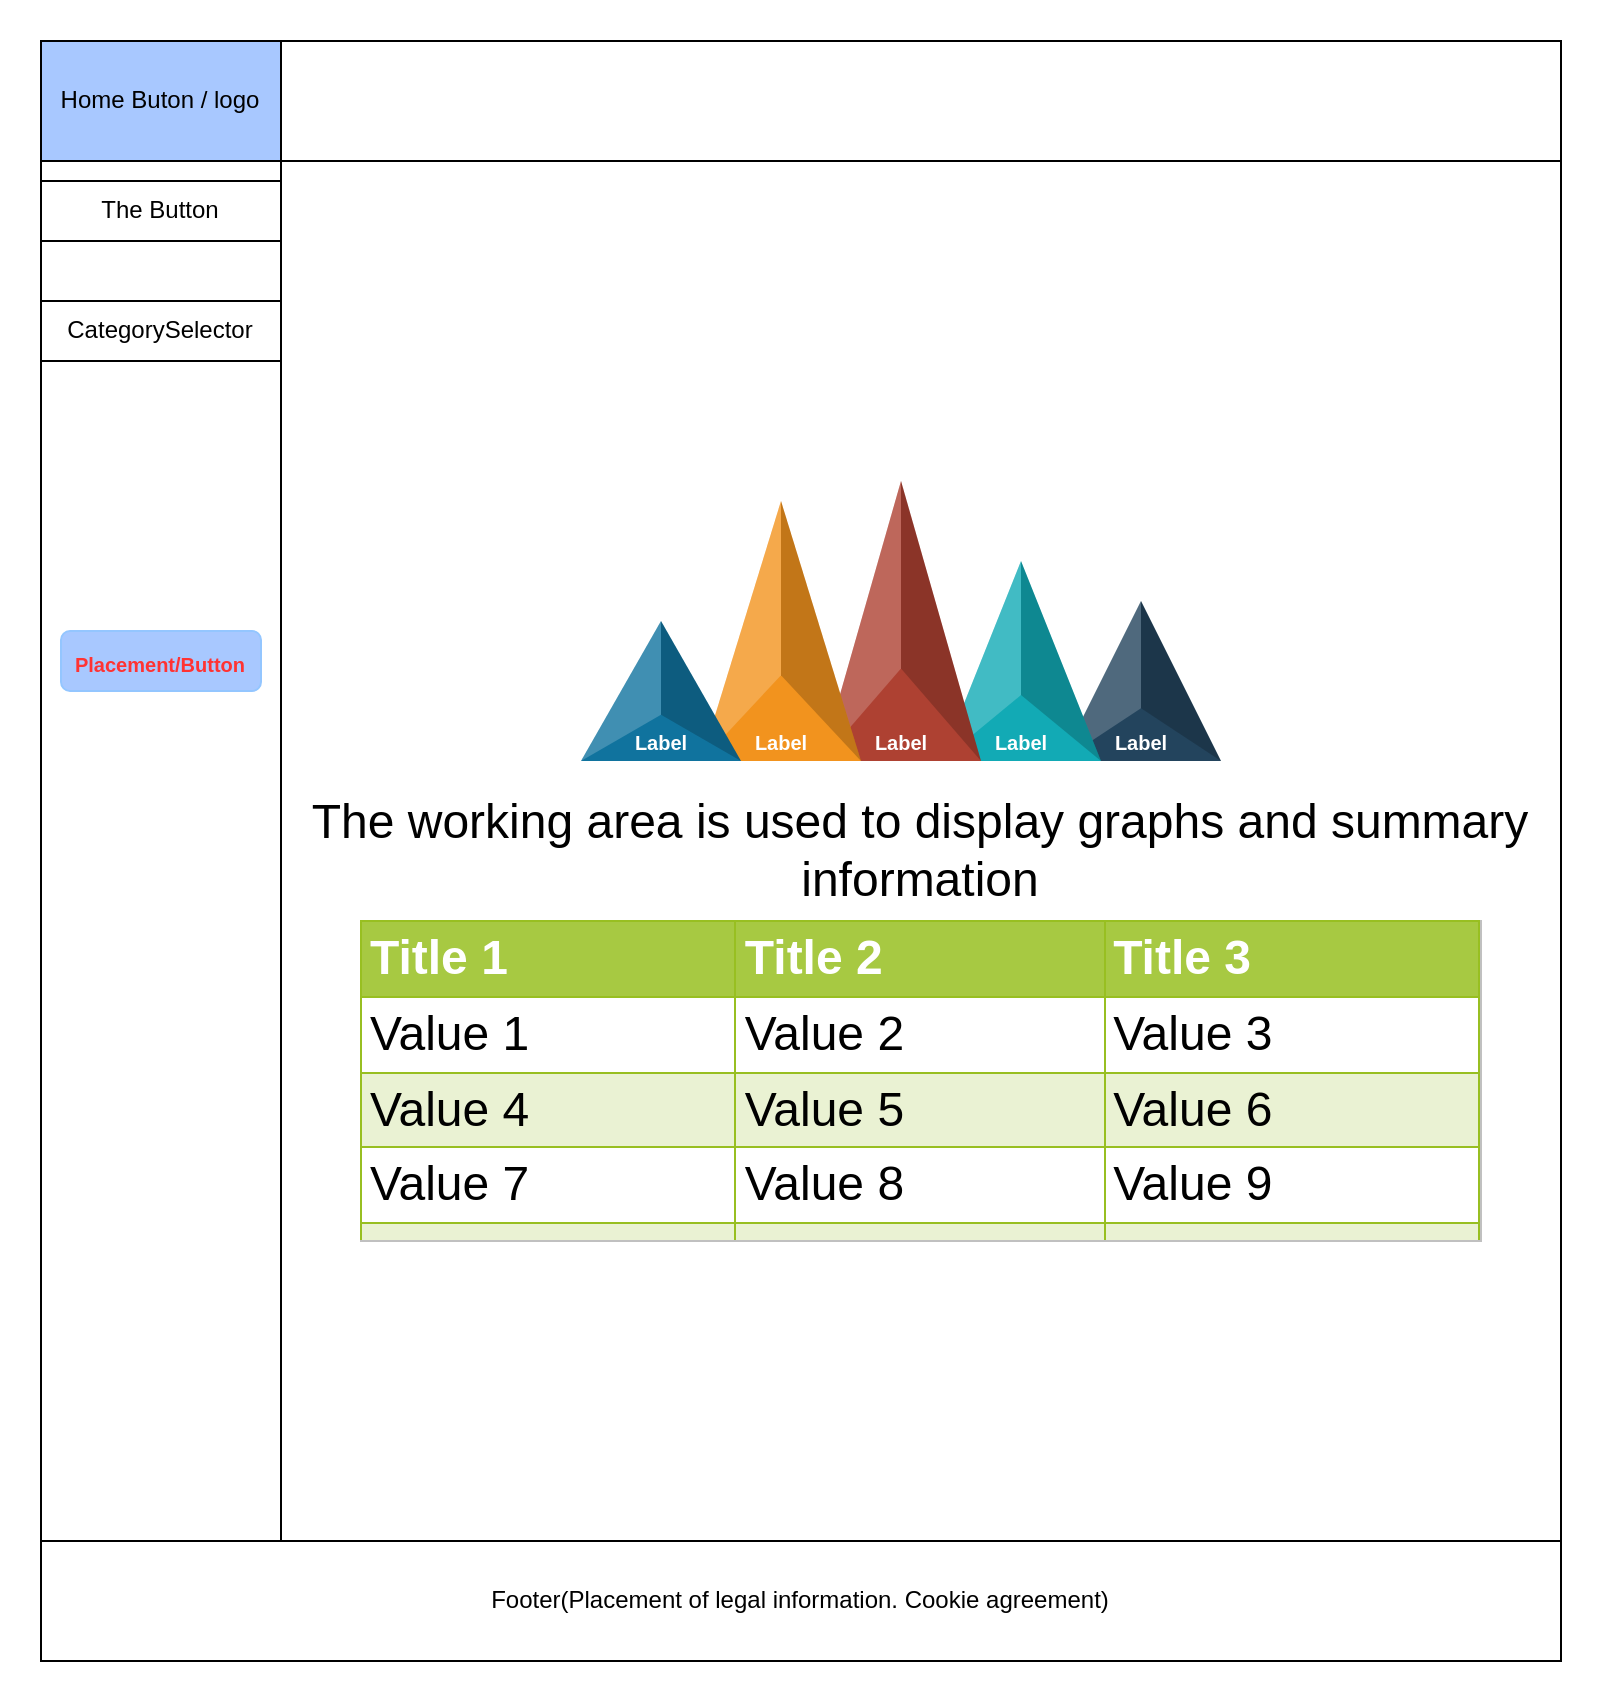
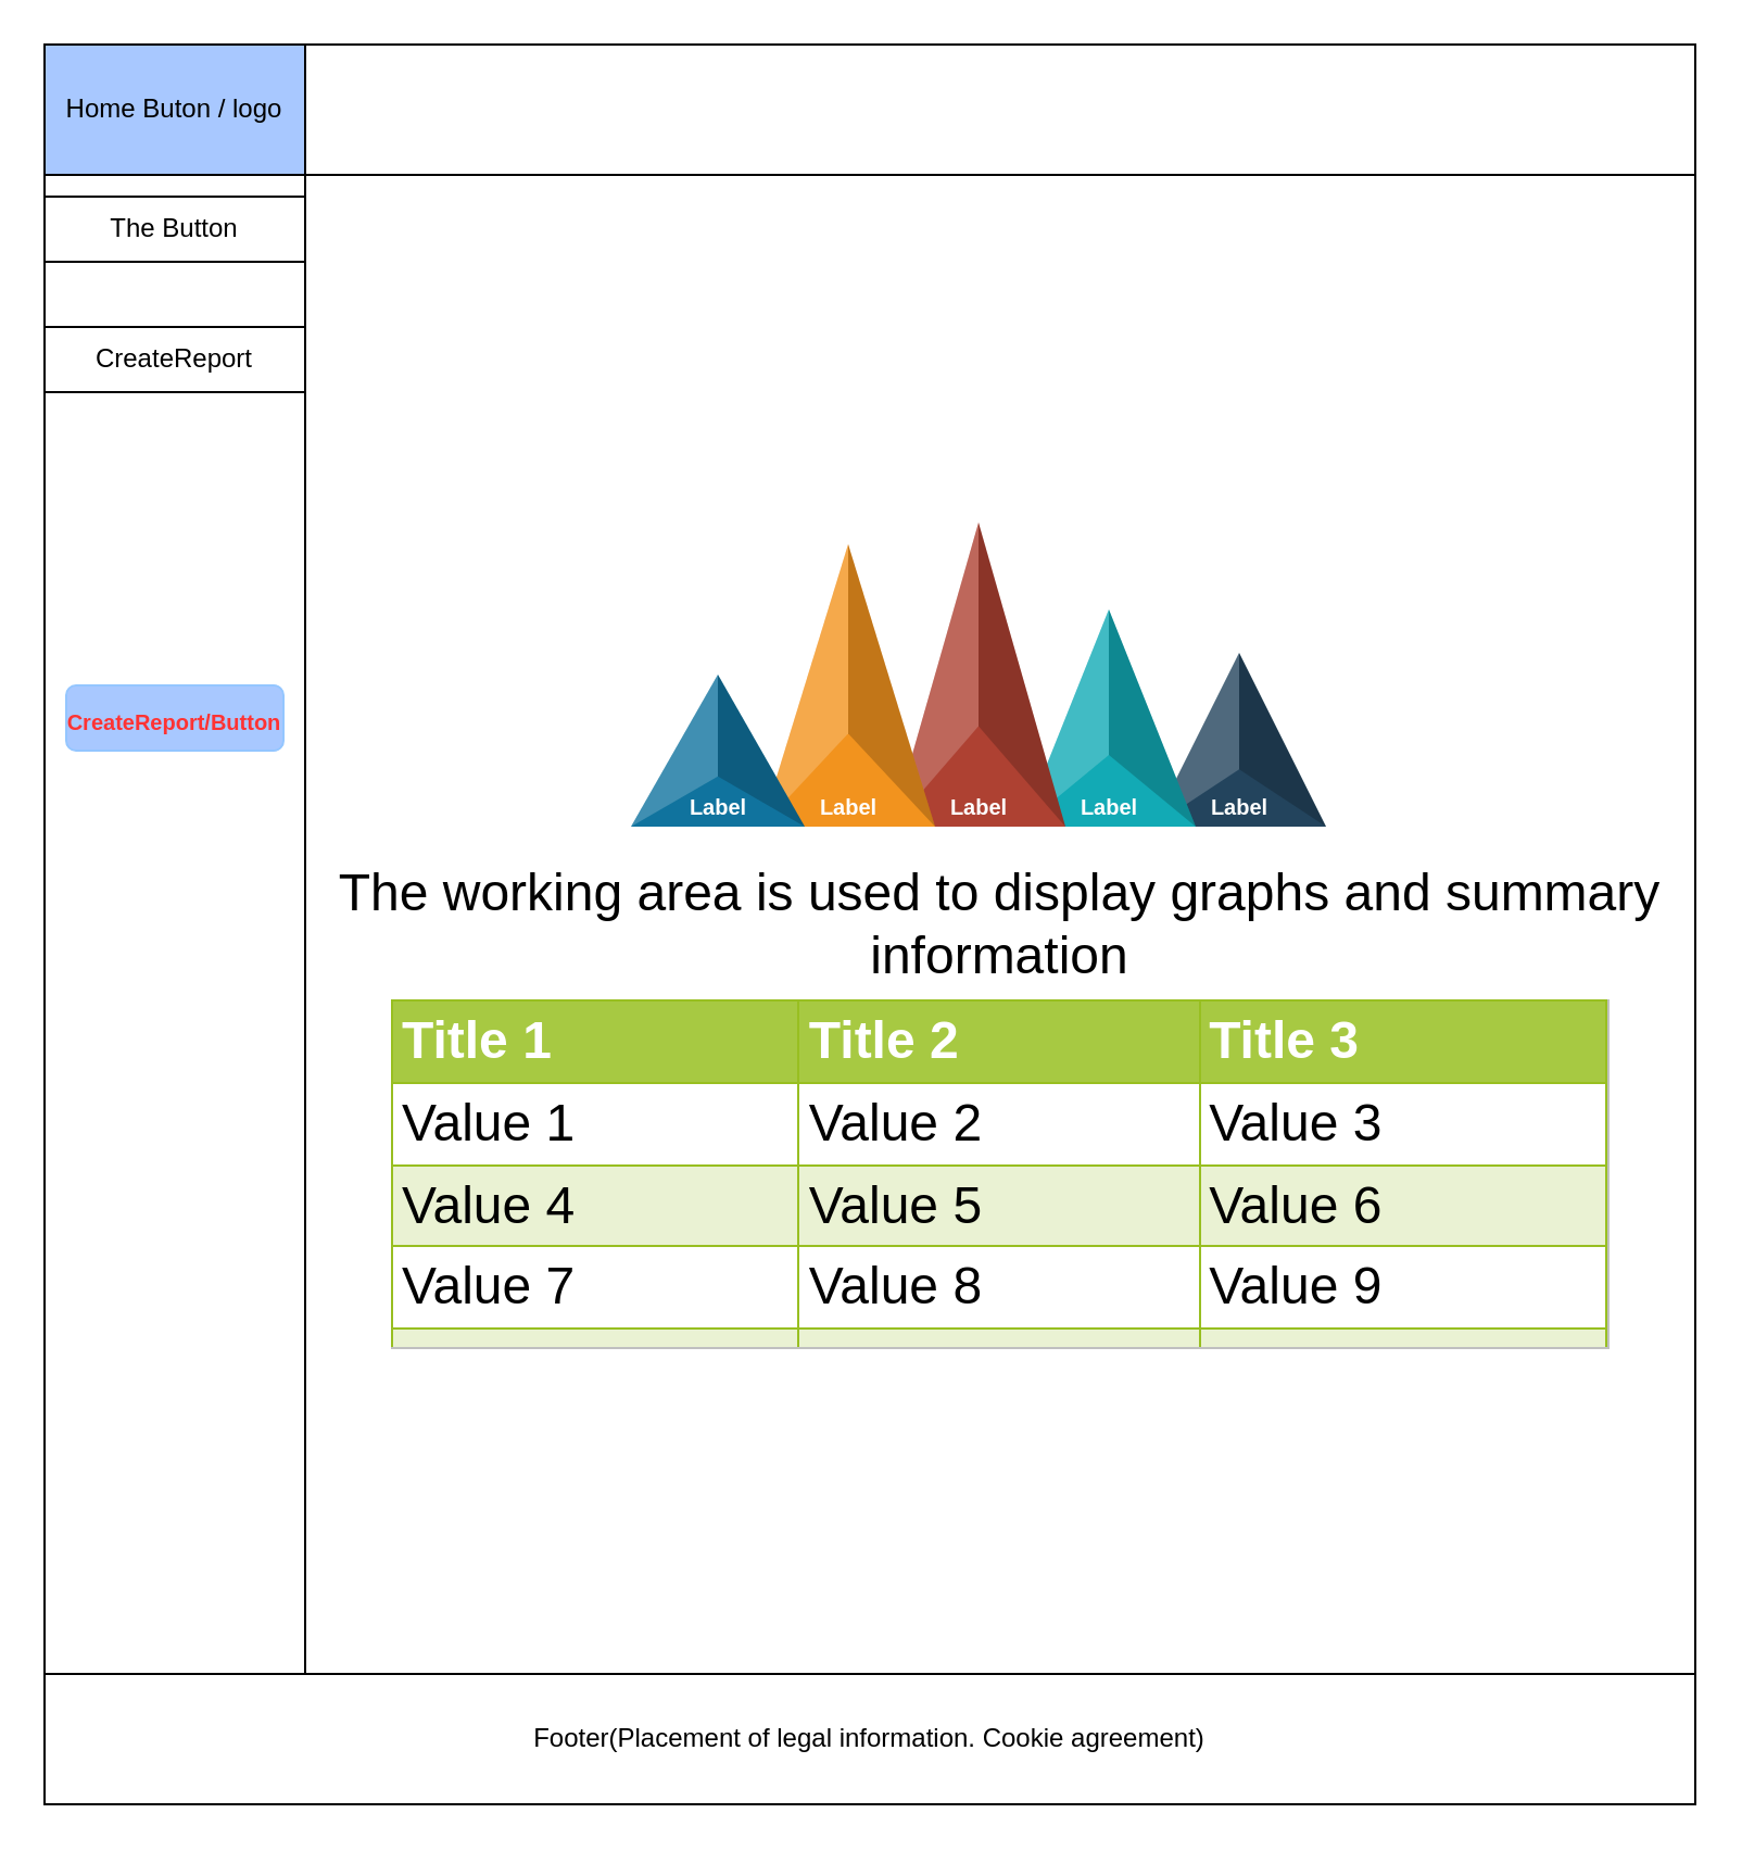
  <mxCell id="0" />
  <mxCell id="1" parent="0" />
  <mxCell id="2" value="" style="rounded=0;whiteSpace=wrap;html=1;" vertex="1" parent="1"><mxGeometry x="20" y="20" width="760" height="810" as="geometry" /></mxCell>
  <mxCell id="3" value="" style="rounded=0;whiteSpace=wrap;html=1;" vertex="1" parent="1"><mxGeometry x="20" y="20" width="760" height="60" as="geometry" /></mxCell>
  <mxCell id="4" value="" style="rounded=0;whiteSpace=wrap;html=1;" vertex="1" parent="1"><mxGeometry x="20" y="80" width="120" height="690" as="geometry" /></mxCell>
  <mxCell id="5" value="Footer(Placement of legal information. Cookie agreement)" style="rounded=0;whiteSpace=wrap;html=1;" vertex="1" parent="1"><mxGeometry x="20" y="770" width="760" height="60" as="geometry" /></mxCell>
  <mxCell id="6" value="&lt;font style=&quot;font-size: 24px;&quot;&gt;The working area is used to display graphs and summary information&lt;/font&gt;" style="rounded=0;whiteSpace=wrap;html=1;" vertex="1" parent="1"><mxGeometry x="140" y="80" width="640" height="690" as="geometry" /></mxCell>
  <mxCell id="7" value="Home Buton / logo" style="rounded=0;whiteSpace=wrap;html=1;fillColor=#a8c8ff;" vertex="1" parent="1"><mxGeometry x="20" y="20" width="120" height="60" as="geometry" /></mxCell>
  <mxCell id="8" value="The Button" style="rounded=0;whiteSpace=wrap;html=1;" vertex="1" parent="1"><mxGeometry x="20" y="90" width="120" height="30" as="geometry" /></mxCell>
- <mxCell id="9" value="CategorySelector" style="rounded=0;whiteSpace=wrap;html=1;" vertex="1" parent="1"><mxGeometry x="20" y="150" width="120" height="30" as="geometry" /></mxCell>
+ <mxCell id="9" value="CreateReport" style="rounded=0;whiteSpace=wrap;html=1;" vertex="1" parent="1"><mxGeometry x="20" y="150" width="120" height="30" as="geometry" /></mxCell>
  <mxCell id="10" value="Label" style="verticalLabelPosition=middle;verticalAlign=bottom;html=1;shape=mxgraph.infographic.shadedTriangle;fillColor=#23445D;strokeColor=none;fontSize=10;labelPosition=center;align=center;fontColor=#FFFFFF;fontStyle=1;shadow=0;" vertex="1" parent="1"><mxGeometry x="530" y="300" width="80" height="80" as="geometry" /></mxCell>
  <mxCell id="11" value="Label" style="verticalLabelPosition=middle;verticalAlign=bottom;html=1;shape=mxgraph.infographic.shadedTriangle;fillColor=#12AAB5;strokeColor=none;fontSize=10;labelPosition=center;align=center;fontColor=#FFFFFF;fontStyle=1;shadow=0;" vertex="1" parent="1"><mxGeometry x="470" y="280" width="80" height="100" as="geometry" /></mxCell>
  <mxCell id="12" value="Label" style="verticalLabelPosition=middle;verticalAlign=bottom;html=1;shape=mxgraph.infographic.shadedTriangle;fillColor=#AE4132;strokeColor=none;fontSize=10;labelPosition=center;align=center;fontColor=#FFFFFF;fontStyle=1;shadow=0;" vertex="1" parent="1"><mxGeometry x="410" y="240" width="80" height="140" as="geometry" /></mxCell>
  <mxCell id="13" value="Label" style="verticalLabelPosition=middle;verticalAlign=bottom;html=1;shape=mxgraph.infographic.shadedTriangle;fillColor=#F2931E;strokeColor=none;fontSize=10;labelPosition=center;align=center;fontColor=#FFFFFF;fontStyle=1;shadow=0;" vertex="1" parent="1"><mxGeometry x="350" y="250" width="80" height="130" as="geometry" /></mxCell>
  <mxCell id="14" value="Label" style="verticalLabelPosition=middle;verticalAlign=bottom;html=1;shape=mxgraph.infographic.shadedTriangle;fillColor=#10739E;strokeColor=none;fontSize=10;labelPosition=center;align=center;fontColor=#FFFFFF;fontStyle=1;shadow=0;" vertex="1" parent="1"><mxGeometry x="290" y="310" width="80" height="70" as="geometry" /></mxCell>
  <mxCell id="15" value="&lt;table border=&quot;1&quot; width=&quot;100%&quot; height=&quot;100%&quot; cellpadding=&quot;4&quot; style=&quot;width:100%;height:100%;border-collapse:collapse;&quot;&gt;&lt;tr style=&quot;background-color:#A7C942;color:#ffffff;border:1px solid #98bf21;&quot;&gt;&lt;th align=&quot;left&quot;&gt;Title 1&lt;/th&gt;&lt;th align=&quot;left&quot;&gt;Title 2&lt;/th&gt;&lt;th align=&quot;left&quot;&gt;Title 3&lt;/th&gt;&lt;/tr&gt;&lt;tr style=&quot;border:1px solid #98bf21;&quot;&gt;&lt;td&gt;Value 1&lt;/td&gt;&lt;td&gt;Value 2&lt;/td&gt;&lt;td&gt;Value 3&lt;/td&gt;&lt;/tr&gt;&lt;tr style=&quot;background-color:#EAF2D3;border:1px solid #98bf21;&quot;&gt;&lt;td&gt;Value 4&lt;/td&gt;&lt;td&gt;Value 5&lt;/td&gt;&lt;td&gt;Value 6&lt;/td&gt;&lt;/tr&gt;&lt;tr style=&quot;border:1px solid #98bf21;&quot;&gt;&lt;td&gt;Value 7&lt;/td&gt;&lt;td&gt;Value 8&lt;/td&gt;&lt;td&gt;Value 9&lt;/td&gt;&lt;/tr&gt;&lt;tr style=&quot;background-color:#EAF2D3;border:1px solid #98bf21;&quot;&gt;&lt;td&gt;Value 10&lt;/td&gt;&lt;td&gt;Value 11&lt;/td&gt;&lt;td&gt;Value 12&lt;/td&gt;&lt;/tr&gt;&lt;/table&gt;" style="text;html=1;strokeColor=#c0c0c0;fillColor=#ffffff;overflow=fill;rounded=0;fontSize=24;" vertex="1" parent="1"><mxGeometry x="180" y="460" width="560" height="160" as="geometry" /></mxCell>
- <mxCell id="16" value="&lt;font color=&quot;#ff3333&quot; style=&quot;font-size: 10px;&quot;&gt;Placement/Button&lt;/font&gt;" style="rounded=1;whiteSpace=wrap;html=1;fontSize=24;strokeColor=#94C6FF;fillColor=#A8C8FF;verticalAlign=bottom;fontStyle=1" vertex="1" parent="1"><mxGeometry x="30" y="315" width="100" height="30" as="geometry" /></mxCell>
+ <mxCell id="16" value="&lt;font color=&quot;#ff3333&quot; style=&quot;font-size: 10px;&quot;&gt;CreateReport/Button&lt;/font&gt;" style="rounded=1;whiteSpace=wrap;html=1;fontSize=24;strokeColor=#94C6FF;fillColor=#A8C8FF;verticalAlign=bottom;fontStyle=1" vertex="1" parent="1"><mxGeometry x="30" y="315" width="100" height="30" as="geometry" /></mxCell>
